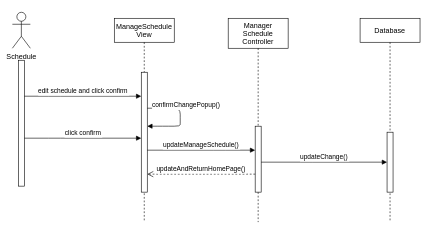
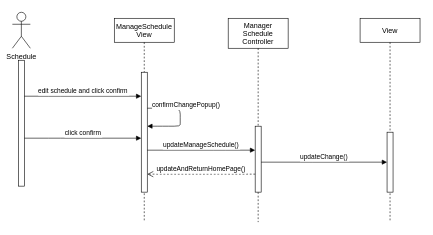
  <mxCell id="0" />
  <mxCell id="1" parent="0" />
  <mxCell id="2" value="ManageSchedule&#10;View" style="shape=umlLifeline;perimeter=lifelinePerimeter;container=1;collapsible=0;recursiveResize=0;rounded=0;shadow=0;strokeWidth=1;" vertex="1" parent="1"><mxGeometry x="190" y="30" width="100" height="340" as="geometry" /></mxCell>
  <mxCell id="3" value="" style="points=[];perimeter=orthogonalPerimeter;rounded=0;shadow=0;strokeWidth=1;" vertex="1" parent="2"><mxGeometry x="45" y="90" width="10" height="200" as="geometry" /></mxCell>
  <mxCell id="4" value="confirmChangePopup()" style="verticalAlign=bottom;endArrow=block;shadow=0;strokeWidth=1;" edge="1" parent="2" source="3" target="3"><mxGeometry x="-0.154" y="10" relative="1" as="geometry"><mxPoint x="80" y="269.5" as="sourcePoint" /><mxPoint x="255" y="269.5" as="targetPoint" /><Array as="points"><mxPoint x="110" y="150" /><mxPoint x="110" y="170" /><mxPoint x="110" y="180" /><mxPoint x="80" y="180" /></Array><mxPoint as="offset" /></mxGeometry></mxCell>
  <mxCell id="5" value="Manager&#10;Schedule&#10;Controller" style="shape=umlLifeline;perimeter=lifelinePerimeter;container=1;collapsible=0;recursiveResize=0;rounded=0;shadow=0;strokeWidth=1;size=50;" vertex="1" parent="1"><mxGeometry x="380" y="30" width="100" height="340" as="geometry" /></mxCell>
  <mxCell id="6" value="" style="points=[];perimeter=orthogonalPerimeter;rounded=0;shadow=0;strokeWidth=1;" vertex="1" parent="5"><mxGeometry x="45" y="180" width="10" height="110" as="geometry" /></mxCell>
  <mxCell id="7" value="Schedule" style="shape=umlActor;verticalLabelPosition=bottom;verticalAlign=top;html=1;outlineConnect=0;" vertex="1" parent="1"><mxGeometry x="20" y="20" width="30" height="60" as="geometry" /></mxCell>
- <mxCell id="8" value="Database" style="shape=umlLifeline;perimeter=lifelinePerimeter;container=1;collapsible=0;recursiveResize=0;rounded=0;shadow=0;strokeWidth=1;" vertex="1" parent="1"><mxGeometry x="600" y="30" width="100" height="340" as="geometry" /></mxCell>
+ <mxCell id="8" value="View" style="shape=umlLifeline;perimeter=lifelinePerimeter;container=1;collapsible=0;recursiveResize=0;rounded=0;shadow=0;strokeWidth=1;" vertex="1" parent="1"><mxGeometry x="600" y="30" width="100" height="340" as="geometry" /></mxCell>
  <mxCell id="9" value="" style="points=[];perimeter=orthogonalPerimeter;rounded=0;shadow=0;strokeWidth=1;" vertex="1" parent="8"><mxGeometry x="45" y="190" width="10" height="100" as="geometry" /></mxCell>
  <mxCell id="10" value="" style="points=[];perimeter=orthogonalPerimeter;rounded=0;shadow=0;strokeWidth=1;" vertex="1" parent="1"><mxGeometry x="30" y="100" width="10" height="210" as="geometry" /></mxCell>
  <mxCell id="11" value="edit schedule and click confirm" style="verticalAlign=bottom;endArrow=block;shadow=0;strokeWidth=1;" edge="1" parent="1" target="3"><mxGeometry relative="1" as="geometry"><mxPoint x="40" y="160" as="sourcePoint" /><mxPoint x="215" y="160" as="targetPoint" /><Array as="points"><mxPoint x="90" y="160" /></Array></mxGeometry></mxCell>
  <mxCell id="12" value="updateChange()" style="verticalAlign=bottom;endArrow=block;shadow=0;strokeWidth=1;" edge="1" parent="1" source="6" target="9"><mxGeometry relative="1" as="geometry"><mxPoint x="450" y="340" as="sourcePoint" /><mxPoint x="650" y="340" as="targetPoint" /><Array as="points"><mxPoint x="510" y="270" /></Array></mxGeometry></mxCell>
  <mxCell id="13" value="click confirm" style="verticalAlign=bottom;endArrow=block;shadow=0;strokeWidth=1;" edge="1" parent="1"><mxGeometry relative="1" as="geometry"><mxPoint x="40" y="230" as="sourcePoint" /><mxPoint x="235" y="230" as="targetPoint" /><Array as="points"><mxPoint x="90" y="230" /></Array></mxGeometry></mxCell>
  <mxCell id="14" value="updateManageSchedule()" style="verticalAlign=bottom;endArrow=block;shadow=0;strokeWidth=1;" edge="1" parent="1" source="3" target="6"><mxGeometry relative="1" as="geometry"><mxPoint x="250" y="260" as="sourcePoint" /><mxPoint x="500" y="250" as="targetPoint" /><Array as="points"><mxPoint x="365" y="250" /></Array></mxGeometry></mxCell>
  <mxCell id="15" value="updateAndReturnHomePage()" style="verticalAlign=bottom;endArrow=open;dashed=1;endSize=8;shadow=0;strokeWidth=1;" edge="1" parent="1" source="6" target="3"><mxGeometry relative="1" as="geometry"><mxPoint x="220" y="220" as="targetPoint" /><mxPoint x="310" y="240" as="sourcePoint" /><Array as="points"><mxPoint x="360" y="290" /></Array></mxGeometry></mxCell>
